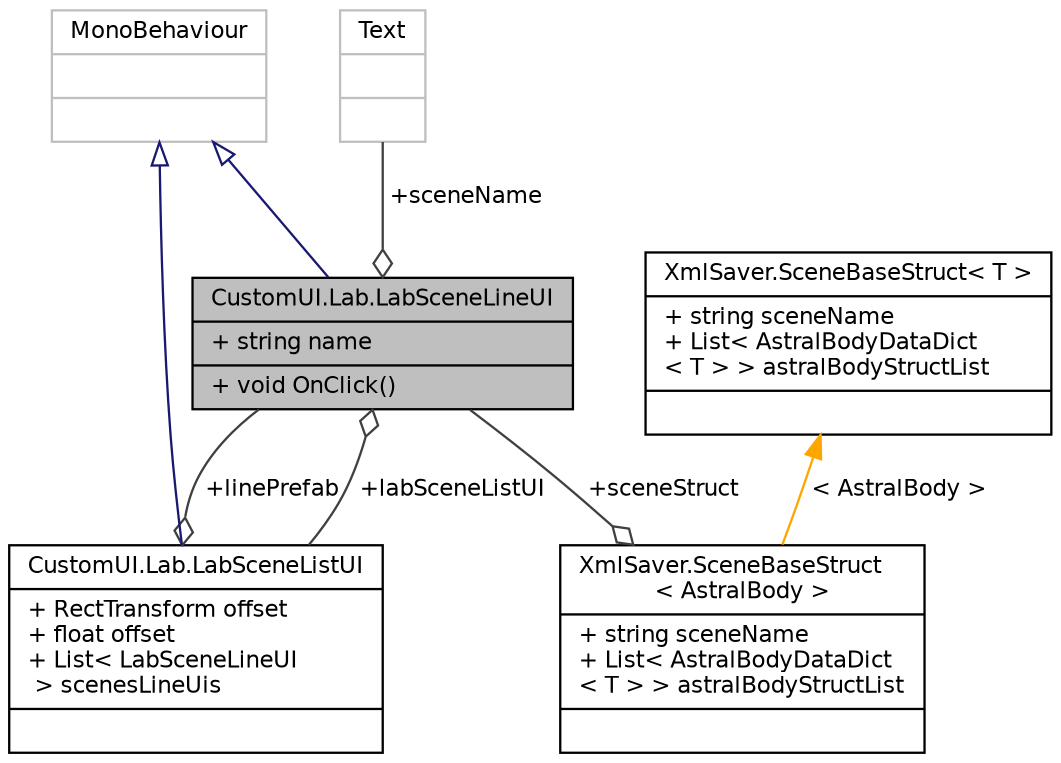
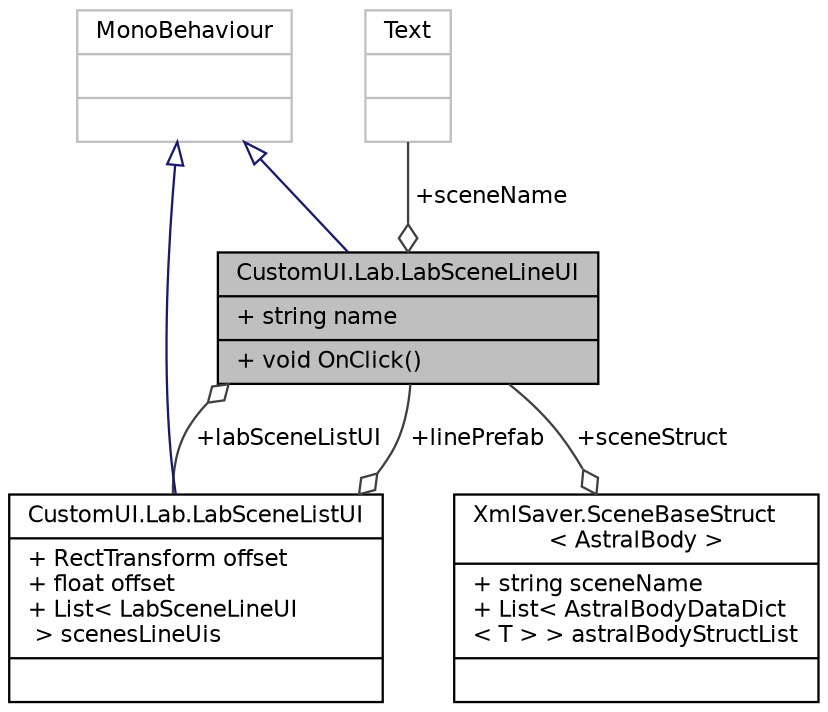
  digraph {
    node [color=black fillcolor=white fontname=Helvetica fontsize=10 shape=record style=filled]
    edge [arrowhead=odiamond color=grey25 fontname=Helvetica fontsize=10 labelfontname=Helvetica labelfontsize=10 style=solid]
    n1 [fillcolor=grey75 fontcolor=black height=0.2 label="{CustomUI.Lab.LabSceneLineUI\n|+ string name\l|+ void OnClick()\l}" width=0.4]
    n2 [height=0.2 label="{CustomUI.Lab.LabSceneListUI\n|+ RectTransform offset\l+ float offset\l+ List\< LabSceneLineUI\l \> scenesLineUis\l|}" width=0.4]
    n3 [height=0.2 label="{XmlSaver.SceneBaseStruct\l\< AstralBody \>\n|+ string sceneName\l+ List\< AstralBodyDataDict\l\< T \> \> astralBodyStructList\l|}" width=0.4]
    n4 [color=grey75 height=0.2 label="{MonoBehaviour\n||}" width=0.4]
-   n5 [height=0.2 label="{XmlSaver.SceneBaseStruct\< T \>\n|+ string sceneName\l+ List\< AstralBodyDataDict\l\< T \> \> astralBodyStructList\l|}" width=0.4]
    n6 [color=grey75 height=0.2 label="{Text\n||}" width=0.4]
    n1 -> n2 [label=" +linePrefab"]
    n1 -> n3 [label=" +sceneStruct"]
    n2 -> n1 [label=" +labSceneListUI"]
    n4 -> n1 [arrowtail=onormal color=midnightblue dir=back arrowhead=""]
    n4 -> n2 [arrowtail=onormal color=midnightblue dir=back arrowhead=""]
-   n5 -> n3 [color=orange dir=back label=" \< AstralBody \>" arrowhead=""]
    n6 -> n1 [label=" +sceneName"]
  }
